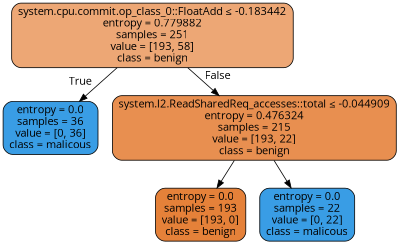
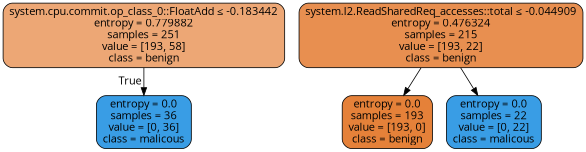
  digraph {
    fontname="Open Sans"
    node [color=black fillcolor="#399de5" fontname="Open Sans" shape=box style="filled, rounded"]
    edge [fontname="Open Sans"]
    n1 [fillcolor="#eda775" label=<system.cpu.commit.op_class_0::FloatAdd &le; -0.183442<br/>entropy = 0.779882<br/>samples = 251<br/>value = [193, 58]<br/>class = benign>]
    n2 [label=<entropy = 0.0<br/>samples = 36<br/>value = [0, 36]<br/>class = malicous>]
    n3 [fillcolor="#e88f50" label=<system.l2.ReadSharedReq_accesses::total &le; -0.044909<br/>entropy = 0.476324<br/>samples = 215<br/>value = [193, 22]<br/>class = benign>]
    n4 [fillcolor="#e58139" label=<entropy = 0.0<br/>samples = 193<br/>value = [193, 0]<br/>class = benign>]
    n5 [label=<entropy = 0.0<br/>samples = 22<br/>value = [0, 22]<br/>class = malicous>]
    n1 -> n2 [headlabel=True labelangle=45 labeldistance=2.5]
-   n1 -> n3 [headlabel=False labelangle=-45 labeldistance=2.5]
    n3 -> n4
    n3 -> n5
  }
